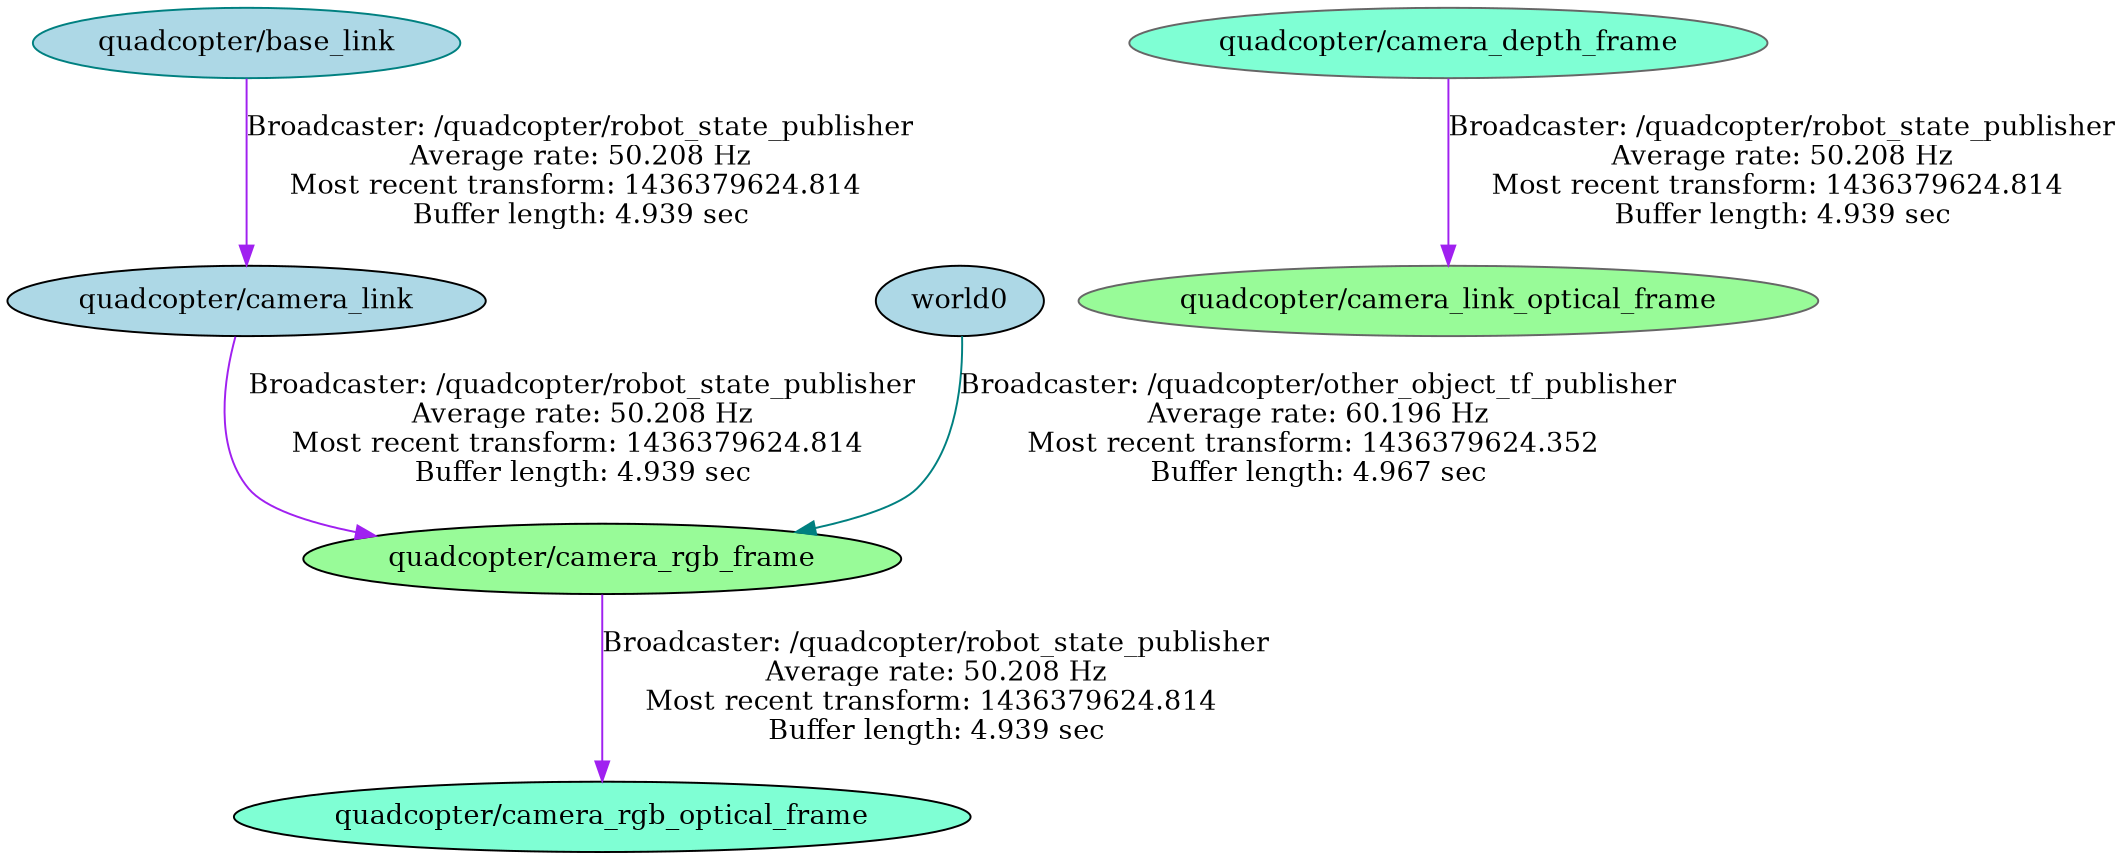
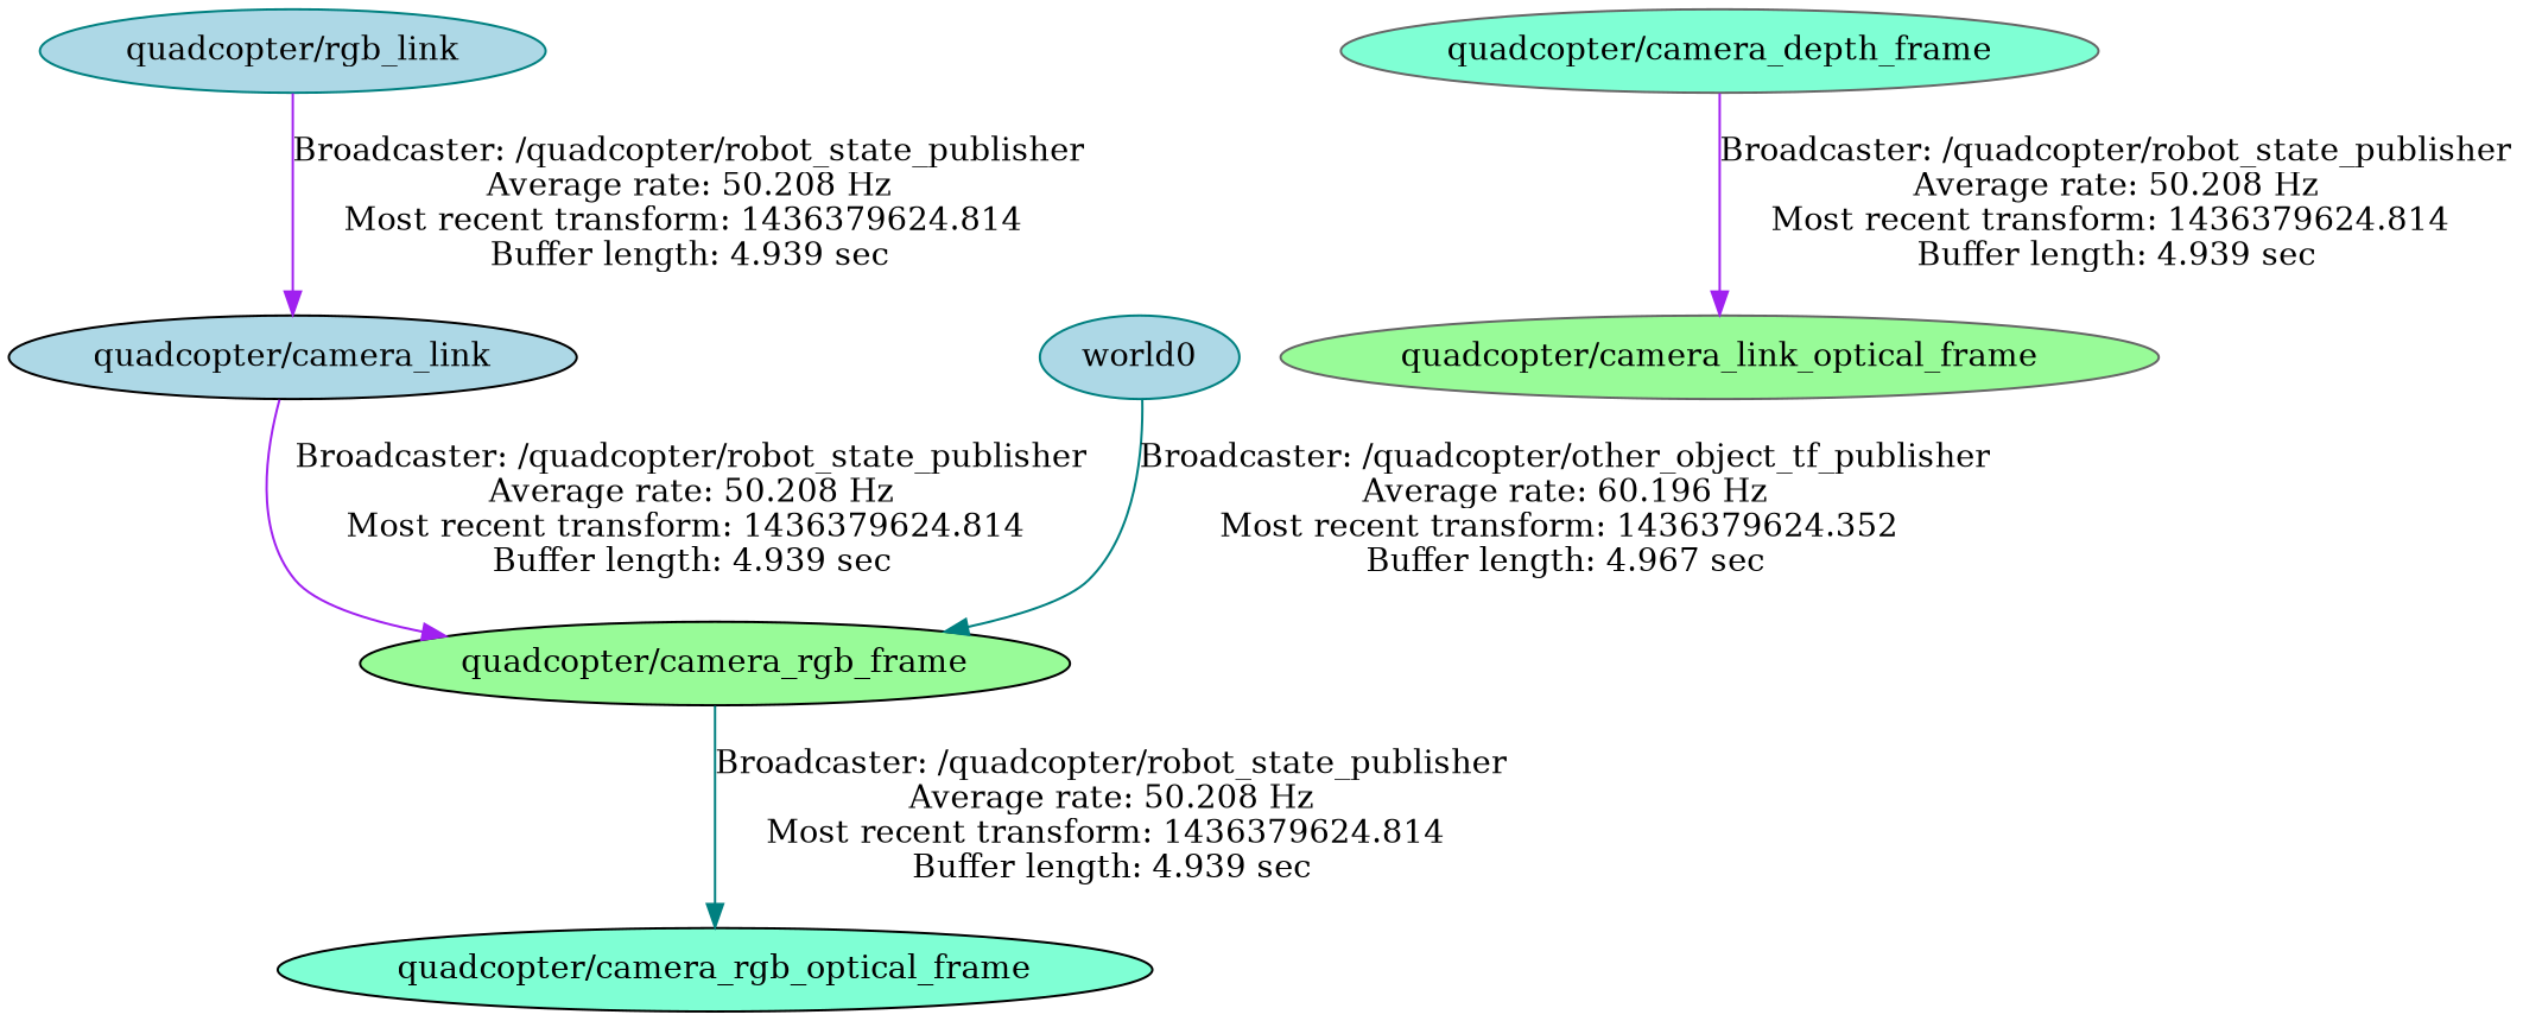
  digraph {
    node [color=black fillcolor=lightblue style=filled]
    edge [color=purple]
    "quadcopter/camera_rgb_frame" [fillcolor=palegreen]
    "quadcopter/camera_link"
    "quadcopter/camera_depth_frame" [color=gray40 fillcolor=aquamarine]
    n4 [color=gray40 fillcolor=palegreen label="quadcopter/camera_link_optical_frame"]
    "quadcopter/camera_rgb_optical_frame" [fillcolor=aquamarine]
-   "quadcopter/base_link" [color=teal]
-   world0
-   "quadcopter/camera_rgb_frame" -> "quadcopter/camera_rgb_optical_frame" [label="Broadcaster: /quadcopter/robot_state_publisher\nAverage rate: 50.208 Hz\nMost recent transform: 1436379624.814 \nBuffer length: 4.939 sec\n"]
+   "quadcopter/base_link" [color=teal label="quadcopter/rgb_link"]
+   world0 [color=teal]
+   "quadcopter/camera_rgb_frame" -> "quadcopter/camera_rgb_optical_frame" [color=teal label="Broadcaster: /quadcopter/robot_state_publisher\nAverage rate: 50.208 Hz\nMost recent transform: 1436379624.814 \nBuffer length: 4.939 sec\n"]
    "quadcopter/camera_link" -> "quadcopter/camera_rgb_frame" [label="Broadcaster: /quadcopter/robot_state_publisher\nAverage rate: 50.208 Hz\nMost recent transform: 1436379624.814 \nBuffer length: 4.939 sec\n"]
    "quadcopter/camera_depth_frame" -> n4 [label="Broadcaster: /quadcopter/robot_state_publisher\nAverage rate: 50.208 Hz\nMost recent transform: 1436379624.814 \nBuffer length: 4.939 sec\n"]
    "quadcopter/base_link" -> "quadcopter/camera_link" [label="Broadcaster: /quadcopter/robot_state_publisher\nAverage rate: 50.208 Hz\nMost recent transform: 1436379624.814 \nBuffer length: 4.939 sec\n"]
    world0 -> "quadcopter/camera_rgb_frame" [color=teal label="Broadcaster: /quadcopter/other_object_tf_publisher\nAverage rate: 60.196 Hz\nMost recent transform: 1436379624.352 \nBuffer length: 4.967 sec\n"]
  }
